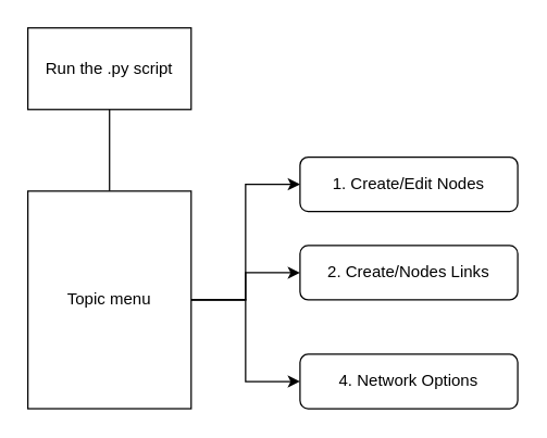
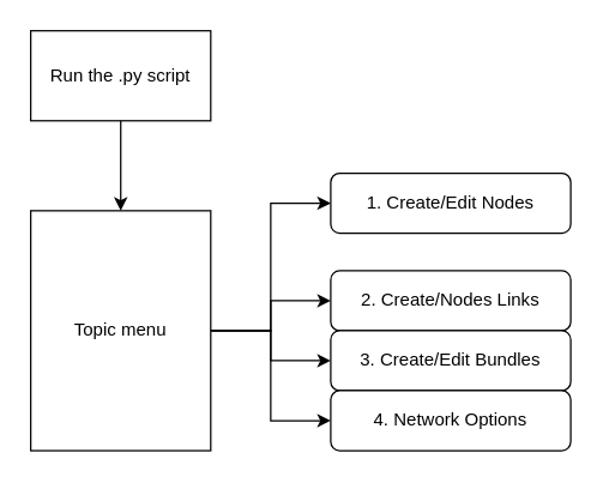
  <mxCell id="0" />
  <mxCell id="1" parent="0" />
- <mxCell id="2" style="edgeStyle=orthogonalEdgeStyle;rounded=0;orthogonalLoop=1;jettySize=auto;html=1;entryX=0.5;entryY=0;entryDx=0;entryDy=0;endArrow=none;" edge="1" parent="1" source="3" target="8"><mxGeometry relative="1" as="geometry" /></mxCell>
+ <mxCell id="2" style="edgeStyle=orthogonalEdgeStyle;rounded=0;orthogonalLoop=1;jettySize=auto;html=1;entryX=0.5;entryY=0;entryDx=0;entryDy=0;" edge="1" parent="1" source="3" target="8"><mxGeometry relative="1" as="geometry" /></mxCell>
  <mxCell id="3" value="Run the .py script" style="rounded=0;whiteSpace=wrap;html=1;" vertex="1" parent="1"><mxGeometry x="20" y="20" width="120" height="60" as="geometry" /></mxCell>
  <mxCell id="4" style="edgeStyle=orthogonalEdgeStyle;rounded=0;orthogonalLoop=1;jettySize=auto;html=1;entryX=0;entryY=0.5;entryDx=0;entryDy=0;strokeColor=default;" edge="1" parent="1" source="8" target="9"><mxGeometry relative="1" as="geometry" /></mxCell>
  <mxCell id="5" style="edgeStyle=orthogonalEdgeStyle;rounded=0;orthogonalLoop=1;jettySize=auto;html=1;entryX=0;entryY=0.5;entryDx=0;entryDy=0;strokeColor=default;" edge="1" parent="1" source="8" target="10"><mxGeometry relative="1" as="geometry" /></mxCell>
+ <mxCell id="6" style="edgeStyle=orthogonalEdgeStyle;rounded=0;orthogonalLoop=1;jettySize=auto;html=1;entryX=0;entryY=0.5;entryDx=0;entryDy=0;strokeColor=default;" edge="1" parent="1" source="8" target="11"><mxGeometry relative="1" as="geometry" /></mxCell>
  <mxCell id="7" style="edgeStyle=orthogonalEdgeStyle;rounded=0;orthogonalLoop=1;jettySize=auto;html=1;entryX=0;entryY=0.5;entryDx=0;entryDy=0;strokeColor=default;" edge="1" parent="1" source="8" target="12"><mxGeometry relative="1" as="geometry" /></mxCell>
  <mxCell id="8" value="Topic menu" style="rounded=0;whiteSpace=wrap;html=1;" vertex="1" parent="1"><mxGeometry x="20" y="140" width="120" height="160" as="geometry" /></mxCell>
  <mxCell id="9" value="1. Create/Edit Nodes" style="rounded=1;whiteSpace=wrap;html=1;" vertex="1" parent="1"><mxGeometry x="220" y="115" width="160" height="40" as="geometry" /></mxCell>
  <mxCell id="10" value="2. Create/Nodes Links" style="rounded=1;whiteSpace=wrap;html=1;" vertex="1" parent="1"><mxGeometry x="220" y="180" width="160" height="40" as="geometry" /></mxCell>
+ <mxCell id="11" value="3. Create/Edit Bundles" style="rounded=1;whiteSpace=wrap;html=1;" vertex="1" parent="1"><mxGeometry x="220" y="220" width="160" height="40" as="geometry" /></mxCell>
  <mxCell id="12" value="4. Network Options " style="rounded=1;whiteSpace=wrap;html=1;" vertex="1" parent="1"><mxGeometry x="220" y="260" width="160" height="40" as="geometry" /></mxCell>
